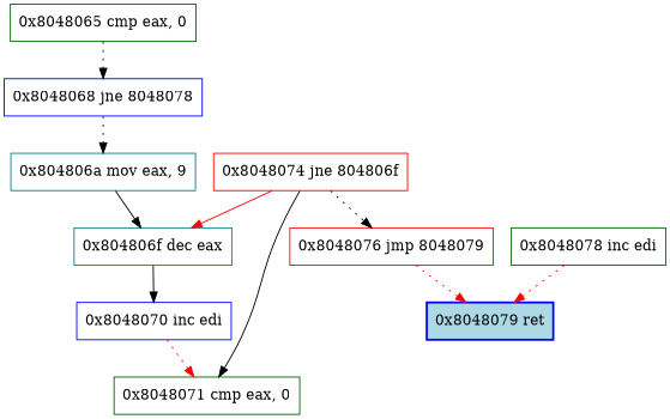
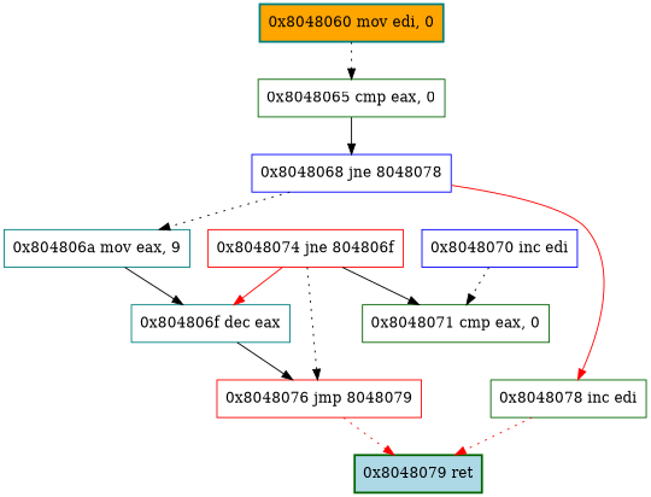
  digraph {
    fontname=cmr10
    node [color=teal shape=box]
    edge [color=black style=dotted]
+   n1 [fillcolor=orange label="0x8048060 mov edi, 0\l" style="filled,bold"]
    n2 [color=darkgreen label="0x8048065 cmp eax, 0\l"]
    n3 [color=blue label="0x8048068 jne 8048078\l"]
    n4 [label="0x804806a mov eax, 9\l"]
    n5 [color=darkgreen label="0x8048078 inc edi"]
    n6 [label="0x804806f dec eax\l"]
-   n7 [color=blue fillcolor=lightblue label="0x8048079 ret" style="filled,bold"]
+   n7 [color=darkgreen fillcolor=lightblue label="0x8048079 ret" style="filled,bold"]
    n8 [color=blue label="0x8048070 inc edi\l"]
    n9 [color=darkgreen label="0x8048071 cmp eax, 0\l"]
    n10 [color=red label="0x8048074 jne 804806f\l"]
    n11 [color=red label="0x8048076 jmp 8048079"]
-   n2 -> n3
+   n1 -> n2
+   n2 -> n3 [style=solid]
    n3 -> n4
+   n3 -> n5 [color=red style=solid]
    n4 -> n6 [style=solid]
    n5 -> n7 [color=red]
-   n6 -> n8 [style=solid]
-   n8 -> n9 [color=red]
+   n6 -> n11 [style=solid]
+   n8 -> n9
    n10 -> n6 [color=red style=solid]
    n10 -> n9 [style=solid]
    n10 -> n11
    n11 -> n7 [color=red]
  }
